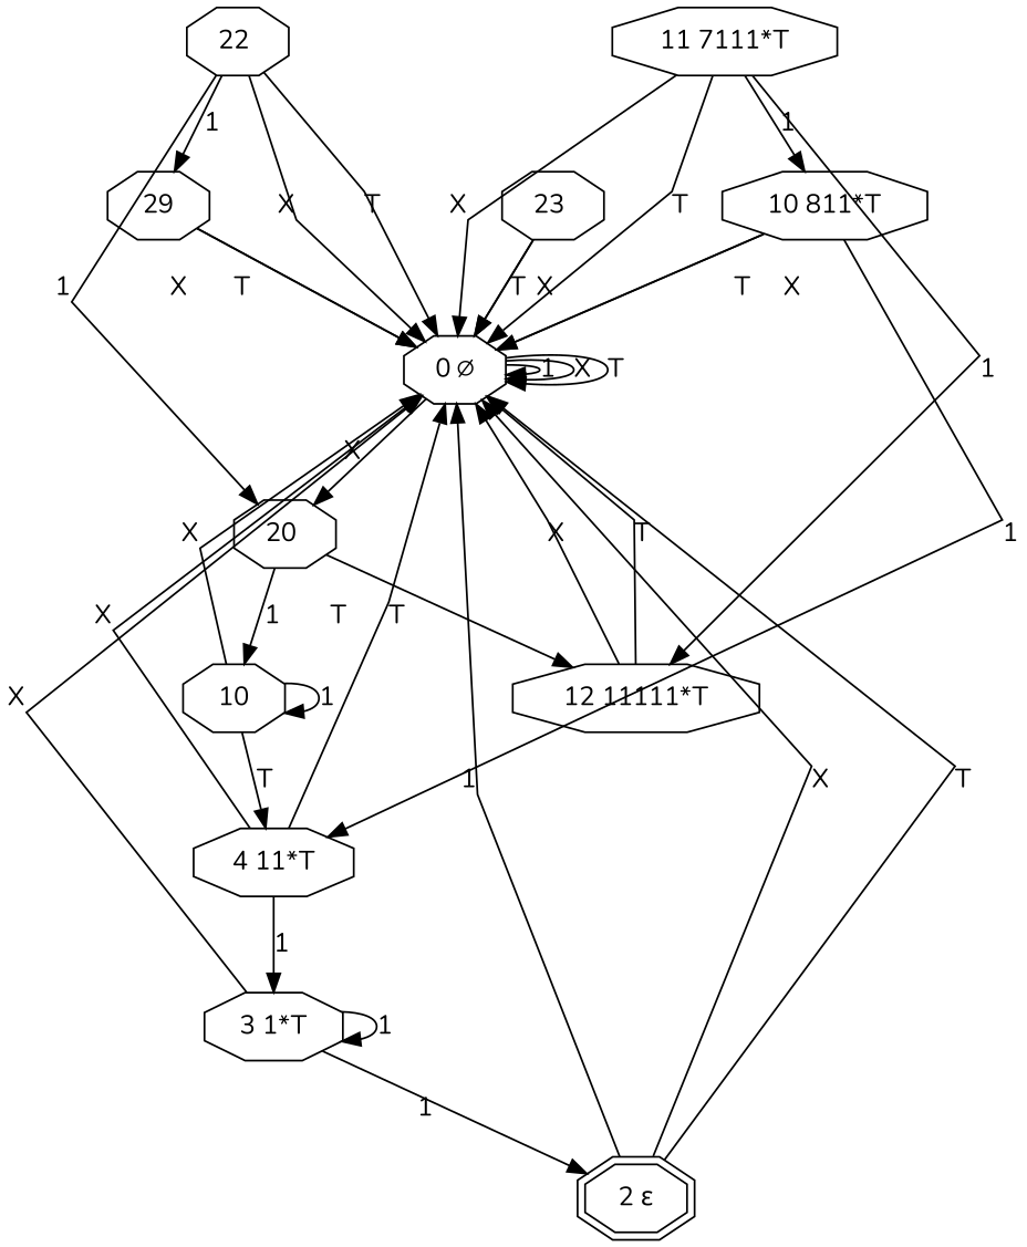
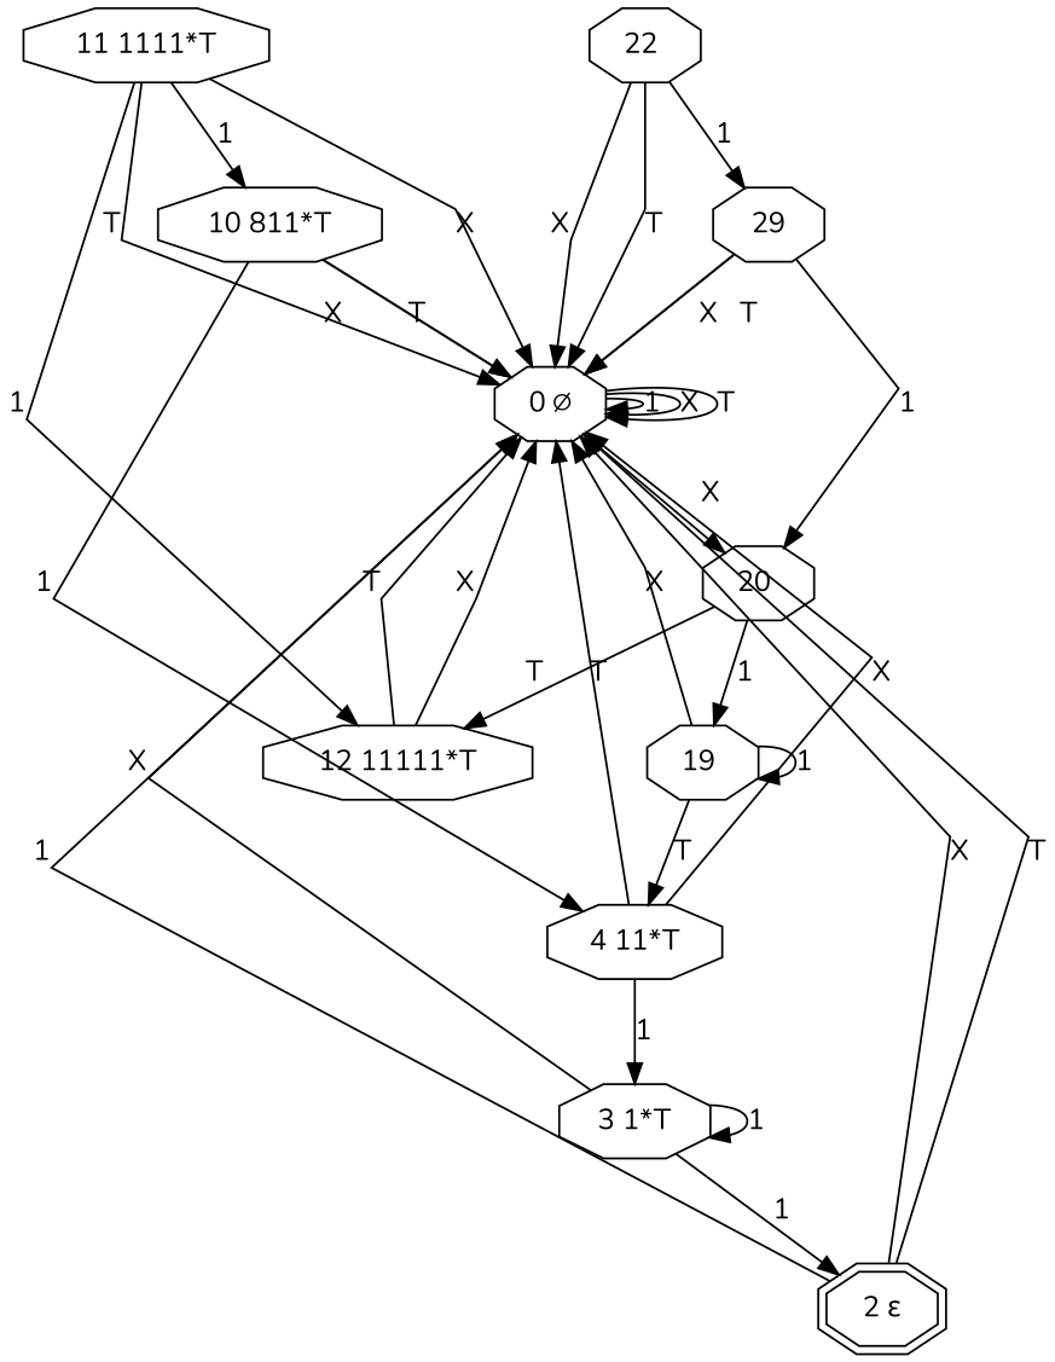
  digraph {
    fontname=Nunito
    splines=false
    node [fontname=Nunito shape=octagon]
    edge [fontname=Nunito]
-   n1 [label="23 "]
    n2 [label="0 &#8709;"]
    n3 [label="22 "]
    n4 [label=29]
    n5 [label="20 "]
-   n6 [label=10]
+   n6 [label="19 "]
    n7 [label="12 11111*T"]
    n8 [label="4 11*T"]
    n9 [label="3 1*T"]
-   n10 [label="11 7111*T"]
+   n10 [label="11 1111*T"]
    n11 [label="10 811*T"]
    n12 [label="2 &#949;" shape=doubleoctagon]
-   n1 -> n2 [label=X]
-   n1 -> n2 [label=T]
    n2 -> n2 [label=1]
    n2 -> n2 [label=X]
    n2 -> n2 [label=T]
    n2 -> n5 [label=X]
    n3 -> n2 [label=X]
    n3 -> n2 [label=T]
    n3 -> n4 [label=1]
    n4 -> n2 [label=X]
    n4 -> n2 [label=T]
-   n3 -> n5 [label=1]
+   n4 -> n5 [label=1]
    n5 -> n6 [label=1]
    n5 -> n7 [label=T]
    n6 -> n2 [label=X]
    n6 -> n6 [label=1]
    n6 -> n8 [label=T]
    n7 -> n2 [label=X]
    n7 -> n2 [label=T]
    n8 -> n2 [label=X]
    n8 -> n2 [label=T]
    n8 -> n9 [label=1]
    n9 -> n2 [label=X]
    n9 -> n9 [label=1]
    n9 -> n12 [label=1]
    n10 -> n2 [label=X]
    n10 -> n2 [label=T]
    n10 -> n7 [label=1]
    n10 -> n11 [label=1]
    n11 -> n2 [label=X]
    n11 -> n2 [label=T]
    n11 -> n8 [label=1]
    n12 -> n2 [label=1]
    n12 -> n2 [label=X]
    n12 -> n2 [label=T]
  }
